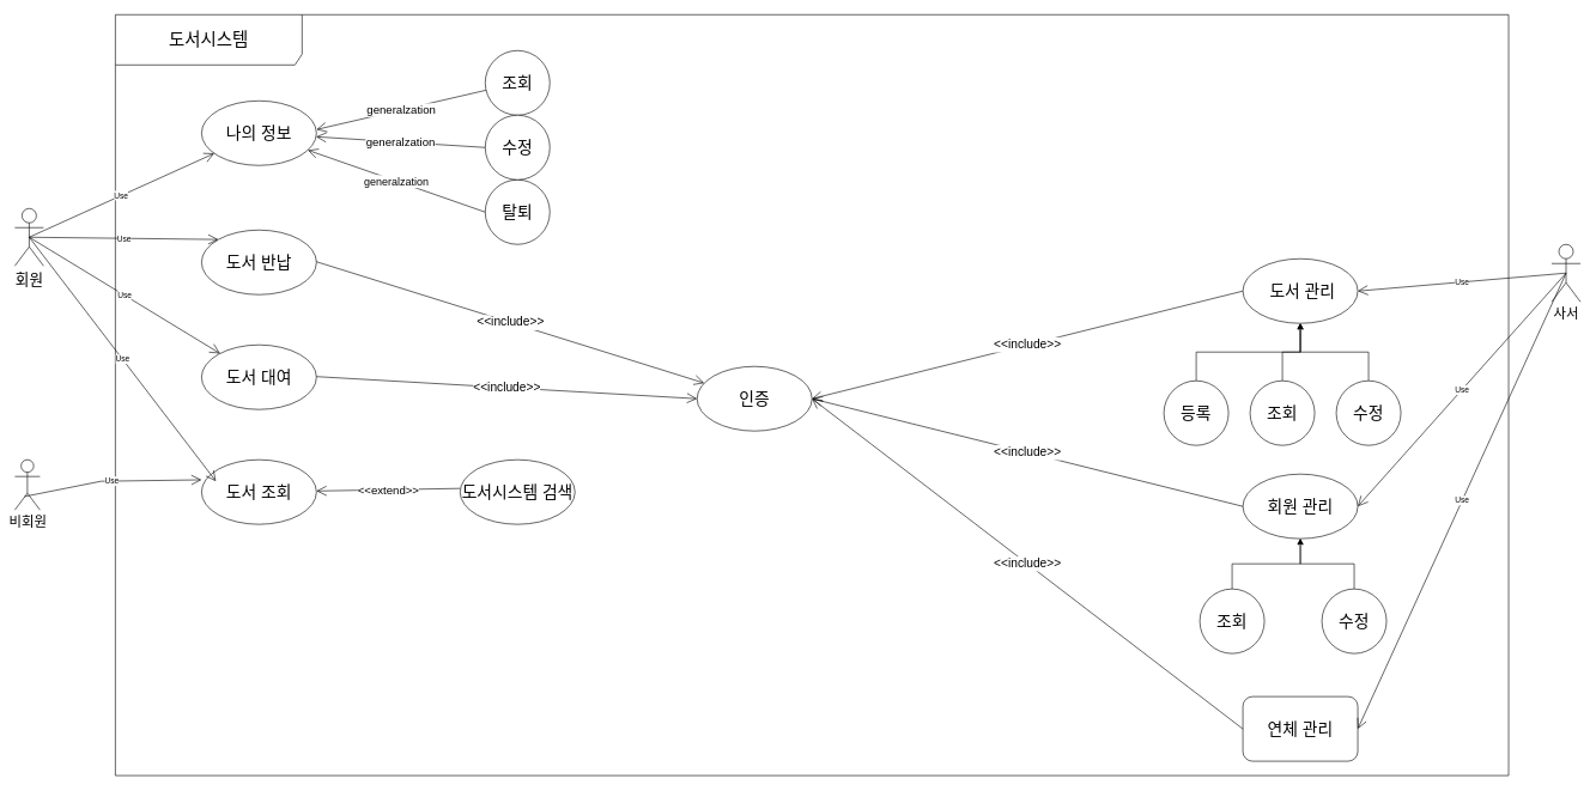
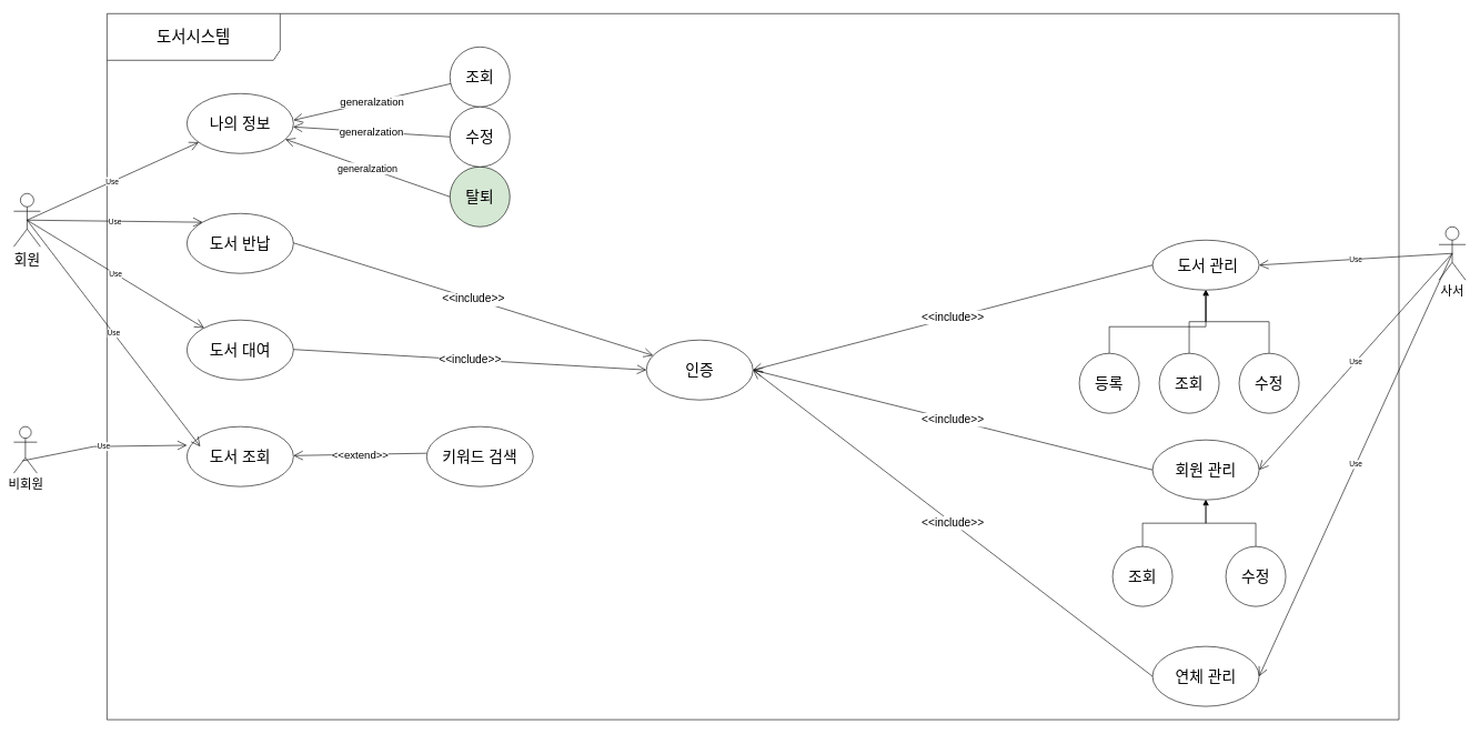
  <mxCell id="0" />
  <mxCell id="1" parent="0" />
  <mxCell id="2" value="&lt;font style=&quot;font-size: 24px;&quot;&gt;도서시스템&lt;/font&gt;" style="shape=umlFrame;whiteSpace=wrap;html=1;pointerEvents=0;width=260;height=70;" parent="1" vertex="1"><mxGeometry x="160" y="20" width="1940" height="1060" as="geometry" /></mxCell>
  <mxCell id="3" value="&lt;font style=&quot;font-size: 21px;&quot;&gt;회원&lt;/font&gt;" style="shape=umlActor;verticalLabelPosition=bottom;verticalAlign=top;html=1;" parent="1" vertex="1"><mxGeometry x="20" y="290" width="40" height="80" as="geometry" /></mxCell>
  <mxCell id="4" value="&lt;font style=&quot;font-size: 19px;&quot;&gt;비회원&lt;/font&gt;" style="shape=umlActor;verticalLabelPosition=bottom;verticalAlign=top;html=1;" parent="1" vertex="1"><mxGeometry x="20" y="640" width="35" height="70" as="geometry" /></mxCell>
  <mxCell id="5" value="&lt;font style=&quot;font-size: 19px;&quot;&gt;사서&lt;/font&gt;" style="shape=umlActor;verticalLabelPosition=bottom;verticalAlign=top;html=1;" parent="1" vertex="1"><mxGeometry x="2160" y="340" width="40" height="80" as="geometry" /></mxCell>
  <mxCell id="6" value="&lt;font style=&quot;font-size: 23px;&quot;&gt;도서 반납&lt;br&gt;&lt;/font&gt;" style="ellipse;whiteSpace=wrap;html=1;" parent="1" vertex="1"><mxGeometry x="280" y="320" width="160" height="90" as="geometry" /></mxCell>
  <mxCell id="7" value="&lt;font style=&quot;font-size: 23px;&quot;&gt;도서 대여&lt;/font&gt;" style="ellipse;whiteSpace=wrap;html=1;" parent="1" vertex="1"><mxGeometry x="280" y="480" width="160" height="90" as="geometry" /></mxCell>
  <mxCell id="8" value="&lt;font style=&quot;font-size: 23px;&quot;&gt;도서 조회&lt;/font&gt;" style="ellipse;whiteSpace=wrap;html=1;" parent="1" vertex="1"><mxGeometry x="280" y="640" width="160" height="90" as="geometry" /></mxCell>
  <mxCell id="9" value="Use" style="endArrow=open;endSize=12;html=1;rounded=0;entryX=0;entryY=0;entryDx=0;entryDy=0;exitX=0.5;exitY=0.5;exitDx=0;exitDy=0;exitPerimeter=0;" parent="1" source="3" target="6" edge="1"><mxGeometry width="160" relative="1" as="geometry"><mxPoint x="170" y="340" as="sourcePoint" /><mxPoint x="210" y="340" as="targetPoint" /></mxGeometry></mxCell>
  <mxCell id="10" value="Use" style="endArrow=open;endSize=12;html=1;rounded=0;" parent="1" target="7" edge="1"><mxGeometry width="160" relative="1" as="geometry"><mxPoint x="40" y="330" as="sourcePoint" /><mxPoint x="313" y="343" as="targetPoint" /></mxGeometry></mxCell>
  <mxCell id="11" value="Use" style="endArrow=open;endSize=12;html=1;rounded=0;entryX=0.125;entryY=0.333;entryDx=0;entryDy=0;entryPerimeter=0;exitX=0.5;exitY=0.5;exitDx=0;exitDy=0;exitPerimeter=0;" parent="1" source="3" target="8" edge="1"><mxGeometry width="160" relative="1" as="geometry"><mxPoint x="60" y="350" as="sourcePoint" /><mxPoint x="323" y="353" as="targetPoint" /></mxGeometry></mxCell>
  <mxCell id="12" value="Use" style="endArrow=open;endSize=12;html=1;rounded=0;entryX=0;entryY=0.311;entryDx=0;entryDy=0;exitX=0.381;exitY=0.733;exitDx=0;exitDy=0;exitPerimeter=0;entryPerimeter=0;" parent="1" source="4" target="8" edge="1"><mxGeometry width="160" relative="1" as="geometry"><mxPoint x="50" y="340" as="sourcePoint" /><mxPoint x="313" y="343" as="targetPoint" /><Array as="points"><mxPoint x="140" y="670" /></Array></mxGeometry></mxCell>
  <mxCell id="13" value="&lt;font style=&quot;font-size: 23px;&quot;&gt;인증&lt;br&gt;&lt;/font&gt;" style="ellipse;whiteSpace=wrap;html=1;" parent="1" vertex="1"><mxGeometry x="970" y="510" width="160" height="90" as="geometry" /></mxCell>
  <mxCell id="14" value="&lt;span style=&quot;font-size: 17px;&quot;&gt;&amp;lt;&amp;lt;include&amp;gt;&amp;gt;&lt;/span&gt;" style="endArrow=open;endSize=12;html=1;rounded=0;entryX=0;entryY=0.5;entryDx=0;entryDy=0;" parent="1" target="13" edge="1"><mxGeometry width="160" relative="1" as="geometry"><mxPoint x="440" y="524.17" as="sourcePoint" /><mxPoint x="600" y="524.17" as="targetPoint" /></mxGeometry></mxCell>
  <mxCell id="15" value="&lt;span style=&quot;font-size: 17px;&quot;&gt;&amp;lt;&amp;lt;include&amp;gt;&amp;gt;&lt;/span&gt;" style="endArrow=open;endSize=12;html=1;rounded=0;" parent="1" target="13" edge="1"><mxGeometry width="160" relative="1" as="geometry"><mxPoint x="440" y="364.17" as="sourcePoint" /><mxPoint x="640" y="365" as="targetPoint" /></mxGeometry></mxCell>
- <mxCell id="16" value="&lt;font style=&quot;font-size: 23px;&quot;&gt;도서시스템 검색&lt;br&gt;&lt;/font&gt;" style="ellipse;whiteSpace=wrap;html=1;" parent="1" vertex="1"><mxGeometry x="640" y="640" width="160" height="90" as="geometry" /></mxCell>
+ <mxCell id="16" value="&lt;font style=&quot;font-size: 23px;&quot;&gt;키워드 검색&lt;br&gt;&lt;/font&gt;" style="ellipse;whiteSpace=wrap;html=1;" parent="1" vertex="1"><mxGeometry x="640" y="640" width="160" height="90" as="geometry" /></mxCell>
  <mxCell id="17" value="&lt;font style=&quot;font-size: 16px;&quot;&gt;&amp;lt;&amp;lt;extend&amp;gt;&amp;gt;&lt;/font&gt;" style="endArrow=open;endSize=12;html=1;rounded=0;" parent="1" target="8" edge="1"><mxGeometry width="160" relative="1" as="geometry"><mxPoint x="640" y="680" as="sourcePoint" /><mxPoint x="906" y="842" as="targetPoint" /></mxGeometry></mxCell>
  <mxCell id="18" value="&lt;font style=&quot;font-size: 23px;&quot;&gt;나의 정보&lt;br&gt;&lt;/font&gt;" style="ellipse;whiteSpace=wrap;html=1;" parent="1" vertex="1"><mxGeometry x="280" y="140" width="160" height="90" as="geometry" /></mxCell>
  <mxCell id="19" value="Use" style="endArrow=open;endSize=12;html=1;rounded=0;exitX=0.5;exitY=0.5;exitDx=0;exitDy=0;exitPerimeter=0;" parent="1" source="3" target="18" edge="1"><mxGeometry width="160" relative="1" as="geometry"><mxPoint x="50" y="300" as="sourcePoint" /><mxPoint x="313" y="303" as="targetPoint" /><Array as="points" /></mxGeometry></mxCell>
  <mxCell id="20" value="&lt;font style=&quot;font-size: 23px;&quot;&gt;조회&lt;br&gt;&lt;/font&gt;" style="ellipse;whiteSpace=wrap;html=1;" parent="1" vertex="1"><mxGeometry x="675" y="70" width="90" height="90" as="geometry" /></mxCell>
- <mxCell id="21" value="&lt;font style=&quot;font-size: 23px;&quot;&gt;탈퇴&lt;br&gt;&lt;/font&gt;" style="ellipse;whiteSpace=wrap;html=1;" parent="1" vertex="1"><mxGeometry x="675" y="250" width="90" height="90" as="geometry" /></mxCell>
+ <mxCell id="21" value="&lt;font style=&quot;font-size: 23px;&quot;&gt;탈퇴&lt;br&gt;&lt;/font&gt;" style="ellipse;whiteSpace=wrap;html=1;fillColor=#d5e8d4;" parent="1" vertex="1"><mxGeometry x="675" y="250" width="90" height="90" as="geometry" /></mxCell>
  <mxCell id="22" value="&lt;font style=&quot;font-size: 23px;&quot;&gt;수정&lt;br&gt;&lt;/font&gt;" style="ellipse;whiteSpace=wrap;html=1;" parent="1" vertex="1"><mxGeometry x="675" y="160" width="90" height="90" as="geometry" /></mxCell>
  <mxCell id="23" value="&lt;font style=&quot;font-size: 16px;&quot;&gt;generalzation&lt;/font&gt;" style="endArrow=open;endSize=12;html=1;rounded=0;" parent="1" source="20" edge="1"><mxGeometry width="160" relative="1" as="geometry"><mxPoint x="675" y="120" as="sourcePoint" /><mxPoint x="440" y="180" as="targetPoint" /><Array as="points" /></mxGeometry></mxCell>
  <mxCell id="24" value="&lt;font style=&quot;font-size: 15px;&quot;&gt;generalzation&lt;/font&gt;" style="endArrow=open;endSize=12;html=1;rounded=0;exitX=0;exitY=0.5;exitDx=0;exitDy=0;" parent="1" source="21" target="18" edge="1"><mxGeometry width="160" relative="1" as="geometry"><mxPoint x="685" y="215" as="sourcePoint" /><mxPoint x="450" y="195" as="targetPoint" /><Array as="points" /></mxGeometry></mxCell>
  <mxCell id="25" value="&lt;font style=&quot;font-size: 16px;&quot;&gt;generalzation&lt;/font&gt;" style="endArrow=open;endSize=12;html=1;rounded=0;exitX=0;exitY=0.5;exitDx=0;exitDy=0;" parent="1" source="22" target="18" edge="1"><mxGeometry width="160" relative="1" as="geometry"><mxPoint x="686" y="135" as="sourcePoint" /><mxPoint x="450" y="190" as="targetPoint" /><Array as="points" /></mxGeometry></mxCell>
- <mxCell id="26" value="&lt;font style=&quot;font-size: 23px;&quot;&gt;&amp;nbsp;도서 관리&lt;br&gt;&lt;/font&gt;" style="ellipse;whiteSpace=wrap;html=1;" parent="1" vertex="1"><mxGeometry x="1730" y="360" width="160" height="90" as="geometry" /></mxCell>
+ <mxCell id="26" value="&lt;font style=&quot;font-size: 23px;&quot;&gt;&amp;nbsp;도서 관리&lt;br&gt;&lt;/font&gt;" style="ellipse;whiteSpace=wrap;html=1;" parent="1" vertex="1"><mxGeometry x="1730" y="360" width="160" height="75" as="geometry" /></mxCell>
  <mxCell id="27" value="Use" style="endArrow=open;endSize=12;html=1;rounded=0;exitX=0.5;exitY=0.5;exitDx=0;exitDy=0;exitPerimeter=0;entryX=1;entryY=0.5;entryDx=0;entryDy=0;" parent="1" source="5" target="26" edge="1"><mxGeometry width="160" relative="1" as="geometry"><mxPoint x="1834" y="500" as="sourcePoint" /><mxPoint x="2100" y="662" as="targetPoint" /></mxGeometry></mxCell>
  <mxCell id="28" style="edgeStyle=orthogonalEdgeStyle;rounded=0;orthogonalLoop=1;jettySize=auto;html=1;exitX=0.5;exitY=0;exitDx=0;exitDy=0;" parent="1" source="29" target="26" edge="1"><mxGeometry relative="1" as="geometry"><Array as="points"><mxPoint x="1665" y="490" /><mxPoint x="1810" y="490" /></Array></mxGeometry></mxCell>
  <mxCell id="29" value="&lt;font style=&quot;font-size: 23px;&quot;&gt;등록&lt;br&gt;&lt;/font&gt;" style="ellipse;whiteSpace=wrap;html=1;" parent="1" vertex="1"><mxGeometry x="1620" y="530" width="90" height="90" as="geometry" /></mxCell>
  <mxCell id="30" style="edgeStyle=orthogonalEdgeStyle;rounded=0;orthogonalLoop=1;jettySize=auto;html=1;exitX=0.5;exitY=0;exitDx=0;exitDy=0;entryX=0.5;entryY=1;entryDx=0;entryDy=0;" parent="1" source="31" target="26" edge="1"><mxGeometry relative="1" as="geometry" /></mxCell>
  <mxCell id="31" value="&lt;font style=&quot;font-size: 23px;&quot;&gt;조회&lt;br&gt;&lt;/font&gt;" style="ellipse;whiteSpace=wrap;html=1;" parent="1" vertex="1"><mxGeometry x="1740" y="530" width="90" height="90" as="geometry" /></mxCell>
  <mxCell id="32" style="edgeStyle=orthogonalEdgeStyle;rounded=0;orthogonalLoop=1;jettySize=auto;html=1;" parent="1" source="33" target="26" edge="1"><mxGeometry relative="1" as="geometry" /></mxCell>
  <mxCell id="33" value="&lt;font style=&quot;font-size: 23px;&quot;&gt;수정&lt;br&gt;&lt;/font&gt;" style="ellipse;whiteSpace=wrap;html=1;" parent="1" vertex="1"><mxGeometry x="1860" y="530" width="90" height="90" as="geometry" /></mxCell>
  <mxCell id="34" value="&lt;font style=&quot;font-size: 23px;&quot;&gt;회원 관리&lt;br&gt;&lt;/font&gt;" style="ellipse;whiteSpace=wrap;html=1;" parent="1" vertex="1"><mxGeometry x="1730" y="660" width="160" height="90" as="geometry" /></mxCell>
  <mxCell id="35" value="" style="edgeStyle=orthogonalEdgeStyle;rounded=0;orthogonalLoop=1;jettySize=auto;html=1;" parent="1" source="36" target="34" edge="1"><mxGeometry relative="1" as="geometry" /></mxCell>
  <mxCell id="36" value="&lt;font style=&quot;font-size: 23px;&quot;&gt;조회&lt;br&gt;&lt;/font&gt;" style="ellipse;whiteSpace=wrap;html=1;" parent="1" vertex="1"><mxGeometry x="1670" y="820" width="90" height="90" as="geometry" /></mxCell>
  <mxCell id="37" value="" style="edgeStyle=orthogonalEdgeStyle;rounded=0;orthogonalLoop=1;jettySize=auto;html=1;" parent="1" source="38" target="34" edge="1"><mxGeometry relative="1" as="geometry" /></mxCell>
  <mxCell id="38" value="&lt;font style=&quot;font-size: 23px;&quot;&gt;수정&lt;br&gt;&lt;/font&gt;" style="ellipse;whiteSpace=wrap;html=1;" parent="1" vertex="1"><mxGeometry x="1840" y="820" width="90" height="90" as="geometry" /></mxCell>
  <mxCell id="39" value="Use" style="endArrow=open;endSize=12;html=1;rounded=0;exitX=0.5;exitY=0.5;exitDx=0;exitDy=0;exitPerimeter=0;entryX=1;entryY=0.5;entryDx=0;entryDy=0;" parent="1" source="5" target="34" edge="1"><mxGeometry width="160" relative="1" as="geometry"><mxPoint x="2190" y="390" as="sourcePoint" /><mxPoint x="1900" y="415" as="targetPoint" /></mxGeometry></mxCell>
- <mxCell id="40" value="&lt;font style=&quot;font-size: 23px;&quot;&gt;연체 관리&lt;br&gt;&lt;/font&gt;" style="whiteSpace=wrap;html=1;rounded=1;" parent="1" vertex="1"><mxGeometry x="1730" y="970" width="160" height="90" as="geometry" /></mxCell>
+ <mxCell id="40" value="&lt;font style=&quot;font-size: 23px;&quot;&gt;연체 관리&lt;br&gt;&lt;/font&gt;" style="ellipse;whiteSpace=wrap;html=1;" parent="1" vertex="1"><mxGeometry x="1730" y="970" width="160" height="90" as="geometry" /></mxCell>
  <mxCell id="41" value="Use" style="endArrow=open;endSize=12;html=1;rounded=0;exitX=0.5;exitY=0.5;exitDx=0;exitDy=0;exitPerimeter=0;entryX=1;entryY=0.5;entryDx=0;entryDy=0;" parent="1" source="5" target="40" edge="1"><mxGeometry width="160" relative="1" as="geometry"><mxPoint x="2190" y="390" as="sourcePoint" /><mxPoint x="1900" y="715" as="targetPoint" /></mxGeometry></mxCell>
  <mxCell id="42" value="&lt;span style=&quot;font-size: 17px;&quot;&gt;&amp;lt;&amp;lt;include&amp;gt;&amp;gt;&lt;/span&gt;" style="endArrow=open;endSize=12;html=1;rounded=0;exitX=0;exitY=0.5;exitDx=0;exitDy=0;entryX=1;entryY=0.5;entryDx=0;entryDy=0;" parent="1" source="26" target="13" edge="1"><mxGeometry width="160" relative="1" as="geometry"><mxPoint x="450" y="374.17" as="sourcePoint" /><mxPoint x="990" y="543" as="targetPoint" /></mxGeometry></mxCell>
  <mxCell id="43" value="&lt;span style=&quot;font-size: 17px;&quot;&gt;&amp;lt;&amp;lt;include&amp;gt;&amp;gt;&lt;/span&gt;" style="endArrow=open;endSize=12;html=1;rounded=0;exitX=0;exitY=0.5;exitDx=0;exitDy=0;entryX=1;entryY=0.5;entryDx=0;entryDy=0;" parent="1" source="34" target="13" edge="1"><mxGeometry width="160" relative="1" as="geometry"><mxPoint x="1740" y="415" as="sourcePoint" /><mxPoint x="1140" y="565" as="targetPoint" /></mxGeometry></mxCell>
  <mxCell id="44" value="&lt;span style=&quot;font-size: 17px;&quot;&gt;&amp;lt;&amp;lt;include&amp;gt;&amp;gt;&lt;/span&gt;" style="endArrow=open;endSize=12;html=1;rounded=0;exitX=0;exitY=0.5;exitDx=0;exitDy=0;entryX=1;entryY=0.5;entryDx=0;entryDy=0;" parent="1" source="40" target="13" edge="1"><mxGeometry width="160" relative="1" as="geometry"><mxPoint x="1750" y="425" as="sourcePoint" /><mxPoint x="1150" y="575" as="targetPoint" /></mxGeometry></mxCell>
